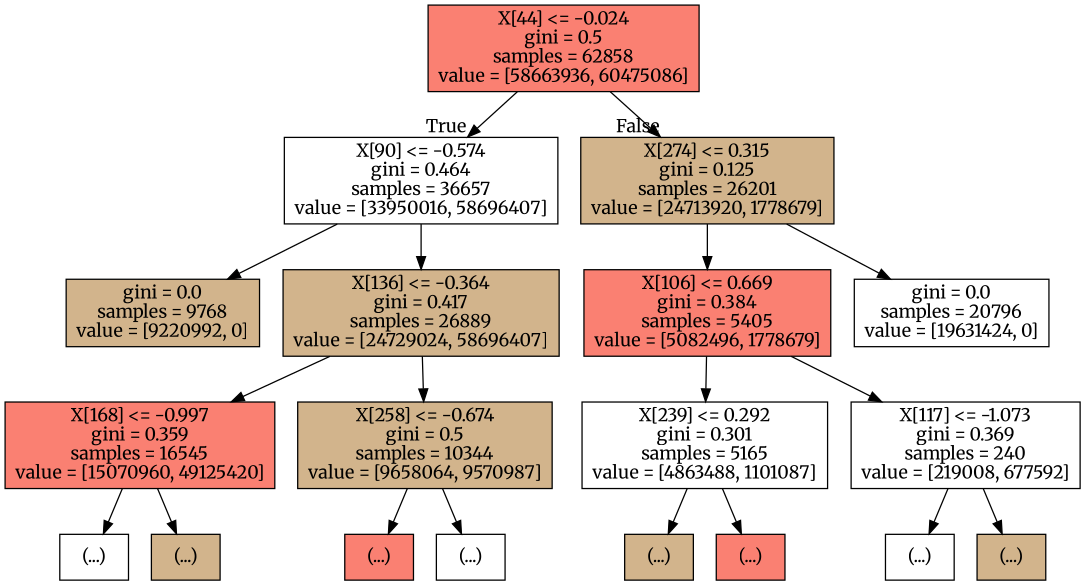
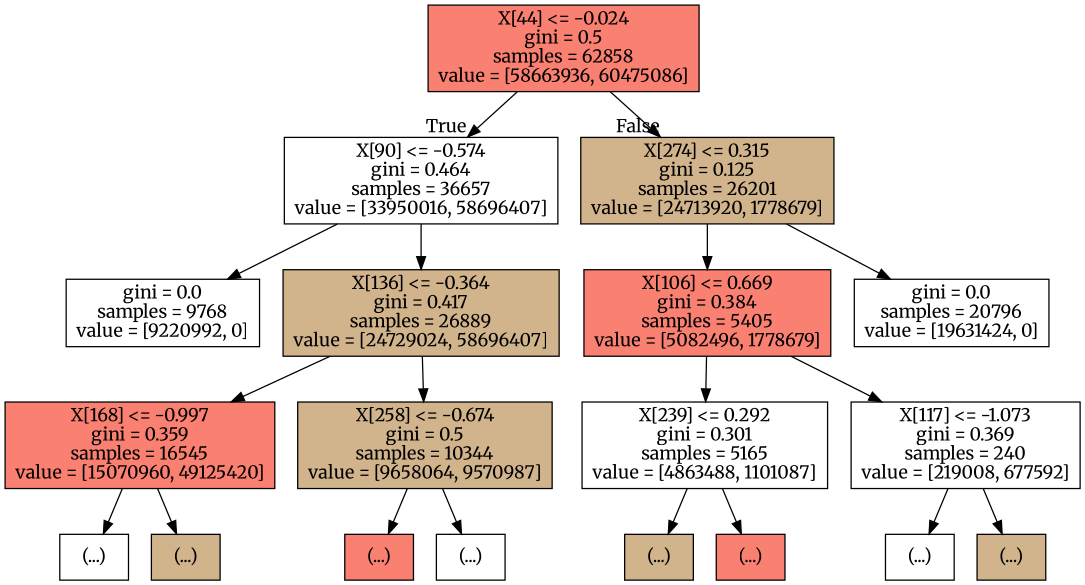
  digraph {
    fontname=Merriweather
    node [shape=box style=filled fillcolor=white fontname=Merriweather]
    edge [fontname=Merriweather]
    n1 [label="X[44] <= -0.024\ngini = 0.5\nsamples = 62858\nvalue = [58663936, 60475086]" fillcolor=salmon]
    n2 [label="X[90] <= -0.574\ngini = 0.464\nsamples = 36657\nvalue = [33950016, 58696407]"]
    n3 [label="X[274] <= 0.315\ngini = 0.125\nsamples = 26201\nvalue = [24713920, 1778679]" fillcolor=tan]
-   n4 [label="gini = 0.0\nsamples = 9768\nvalue = [9220992, 0]" fillcolor=tan]
+   n4 [label="gini = 0.0\nsamples = 9768\nvalue = [9220992, 0]"]
    n5 [label="X[136] <= -0.364\ngini = 0.417\nsamples = 26889\nvalue = [24729024, 58696407]" fillcolor=tan]
    n6 [label="X[168] <= -0.997\ngini = 0.359\nsamples = 16545\nvalue = [15070960, 49125420]" fillcolor=salmon]
    n7 [label="X[258] <= -0.674\ngini = 0.5\nsamples = 10344\nvalue = [9658064, 9570987]" fillcolor=tan]
    n8 [label="(...)"]
    n9 [label="(...)" fillcolor=tan]
    n10 [label="(...)" fillcolor=salmon]
    n11 [label="(...)"]
    n12 [label="X[106] <= 0.669\ngini = 0.384\nsamples = 5405\nvalue = [5082496, 1778679]" fillcolor=salmon]
    n13 [label="gini = 0.0\nsamples = 20796\nvalue = [19631424, 0]"]
    n14 [label="X[239] <= 0.292\ngini = 0.301\nsamples = 5165\nvalue = [4863488, 1101087]"]
    n15 [label="X[117] <= -1.073\ngini = 0.369\nsamples = 240\nvalue = [219008, 677592]"]
    n16 [label="(...)" fillcolor=tan]
    n17 [label="(...)" fillcolor=salmon]
    n18 [label="(...)"]
    n19 [label="(...)" fillcolor=tan]
    n1 -> n2 [headlabel=True labelangle=45 labeldistance=2.5]
    n1 -> n3 [headlabel=False labelangle=-45 labeldistance=2.5]
    n2 -> n4
    n2 -> n5
    n3 -> n12
    n3 -> n13
    n5 -> n6
    n5 -> n7
    n6 -> n8
    n6 -> n9
    n7 -> n10
    n7 -> n11
    n12 -> n14
    n12 -> n15
    n14 -> n16
    n14 -> n17
    n15 -> n18
    n15 -> n19
  }
